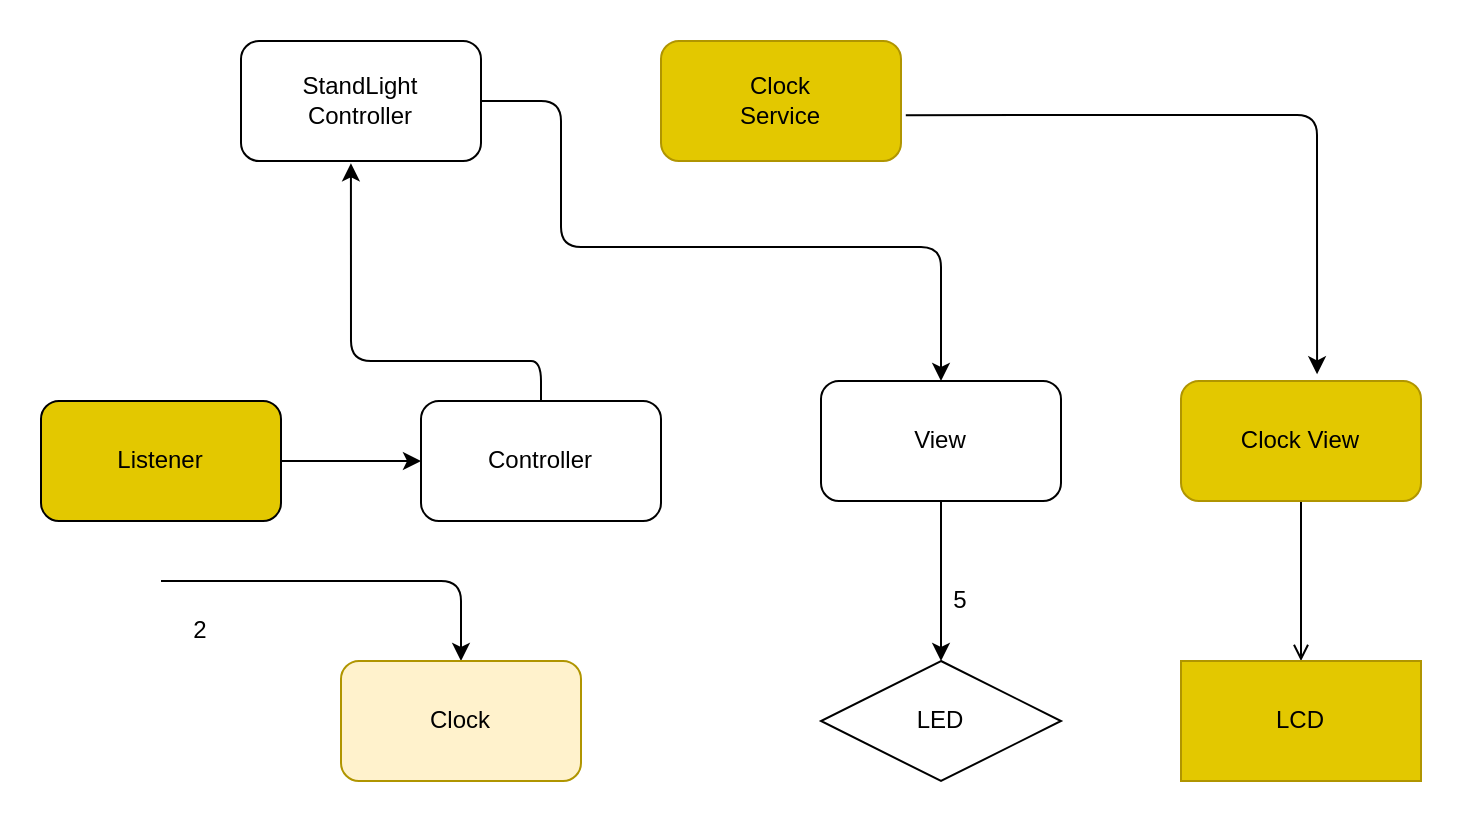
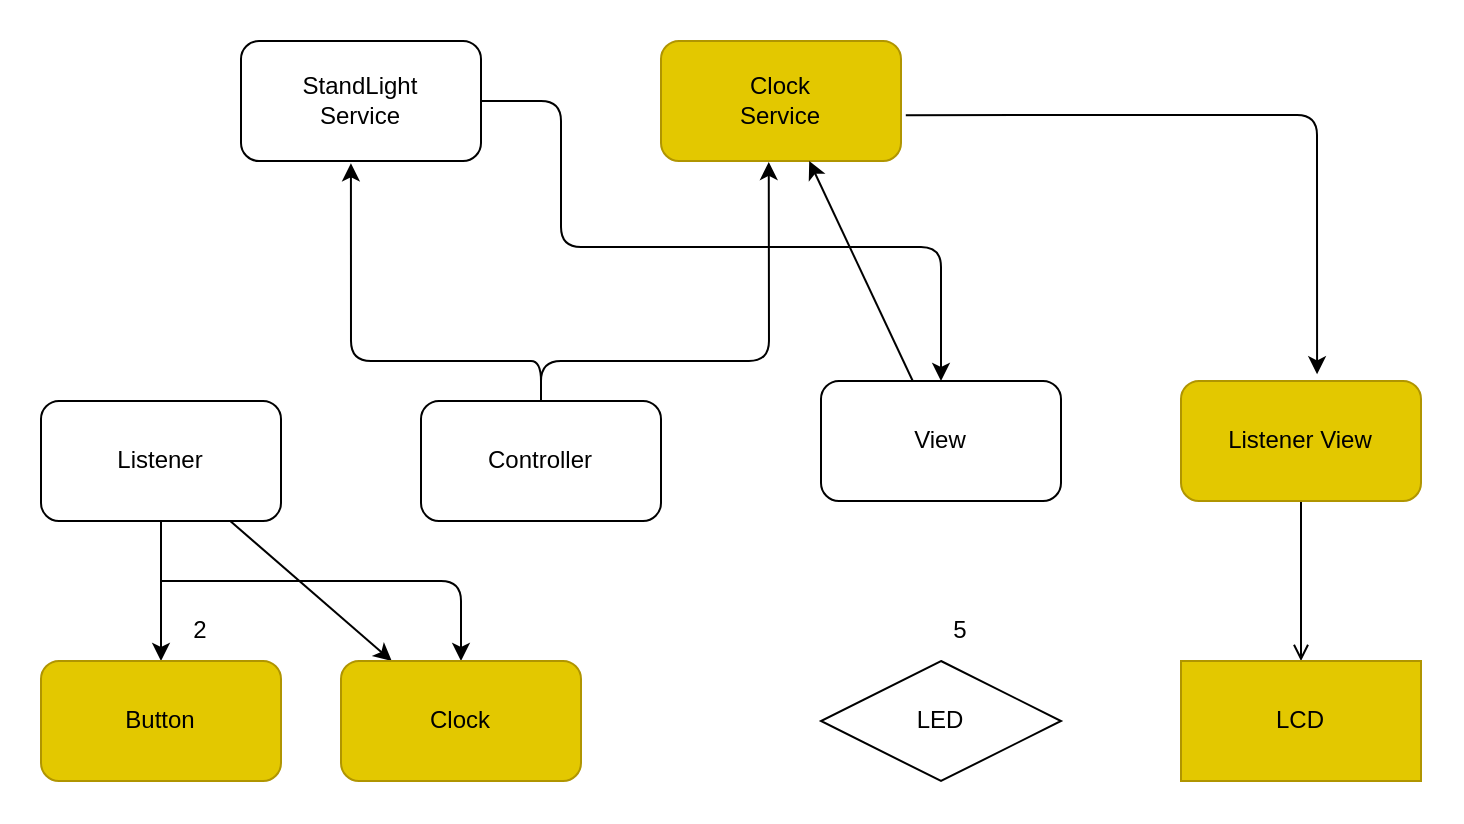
  <mxCell id="0" />
  <mxCell id="1" parent="0" />
  <mxCell id="2" style="edgeStyle=none;html=1;entryX=0.567;entryY=-0.056;entryDx=0;entryDy=0;entryPerimeter=0;exitX=1.02;exitY=0.618;exitDx=0;exitDy=0;exitPerimeter=0;" parent="1" source="3" target="17" edge="1"><mxGeometry relative="1" as="geometry"><Array as="points"><mxPoint x="658" y="57" /></Array></mxGeometry></mxCell>
  <mxCell id="3" value="Clock&lt;br&gt;Service" style="rounded=1;whiteSpace=wrap;html=1;fillColor=#e3c800;fontColor=#000000;strokeColor=#B09500;" parent="1" vertex="1"><mxGeometry x="330" y="20" width="120" height="60" as="geometry" /></mxCell>
  <mxCell id="4" style="edgeStyle=none;html=1;entryX=0.5;entryY=0;entryDx=0;entryDy=0;exitX=1;exitY=0.5;exitDx=0;exitDy=0;" parent="1" source="5" target="7" edge="1"><mxGeometry relative="1" as="geometry"><Array as="points"><mxPoint x="280" y="50" /><mxPoint x="280" y="123" /><mxPoint x="470" y="123" /></Array><mxPoint x="241" y="90" as="sourcePoint" /></mxGeometry></mxCell>
- <mxCell id="5" value="StandLight&lt;br&gt;Controller" style="rounded=1;whiteSpace=wrap;html=1;" parent="1" vertex="1"><mxGeometry x="120" y="20" width="120" height="60" as="geometry" /></mxCell>
- <mxCell id="6" style="edgeStyle=none;html=1;entryX=0.5;entryY=0;entryDx=0;entryDy=0;" parent="1" source="7" target="19" edge="1"><mxGeometry relative="1" as="geometry" /></mxCell>
+ <mxCell id="5" value="StandLight&lt;br&gt;Service" style="rounded=1;whiteSpace=wrap;html=1;" parent="1" vertex="1"><mxGeometry x="120" y="20" width="120" height="60" as="geometry" /></mxCell>
+ <mxCell id="6" style="edgeStyle=none;html=1;" parent="1" source="7" target="3" edge="1"><mxGeometry relative="1" as="geometry" /></mxCell>
  <mxCell id="7" value="View" style="rounded=1;whiteSpace=wrap;html=1;" parent="1" vertex="1"><mxGeometry x="410" y="190" width="120" height="60" as="geometry" /></mxCell>
- <mxCell id="8" style="edgeStyle=none;html=1;" parent="1" source="11" target="15" edge="1"><mxGeometry relative="1" as="geometry" /></mxCell>
+ <mxCell id="8" style="edgeStyle=none;html=1;" parent="1" source="11" target="22" edge="1"><mxGeometry relative="1" as="geometry" /></mxCell>
+ <mxCell id="9" style="edgeStyle=none;html=1;" parent="1" source="11" target="12" edge="1"><mxGeometry relative="1" as="geometry"><Array as="points"><mxPoint x="80" y="300" /></Array></mxGeometry></mxCell>
  <mxCell id="10" style="edgeStyle=none;html=1;entryX=0.5;entryY=0;entryDx=0;entryDy=0;" parent="1" target="22" edge="1"><mxGeometry relative="1" as="geometry"><mxPoint x="80" y="290" as="sourcePoint" /><Array as="points"><mxPoint x="230" y="290" /></Array></mxGeometry></mxCell>
- <mxCell id="11" value="Listener" style="rounded=1;whiteSpace=wrap;html=1;fillColor=#e3c800;" parent="1" vertex="1"><mxGeometry x="20" y="200" width="120" height="60" as="geometry" /></mxCell>
+ <mxCell id="11" value="Listener" style="rounded=1;whiteSpace=wrap;html=1;" parent="1" vertex="1"><mxGeometry x="20" y="200" width="120" height="60" as="geometry" /></mxCell>
+ <mxCell id="12" value="Button" style="rounded=1;whiteSpace=wrap;html=1;fillColor=#e3c800;fontColor=#000000;strokeColor=#B09500;" parent="1" vertex="1"><mxGeometry x="20" y="330" width="120" height="60" as="geometry" /></mxCell>
  <mxCell id="13" style="edgeStyle=none;html=1;entryX=0.458;entryY=1.019;entryDx=0;entryDy=0;entryPerimeter=0;exitX=0.5;exitY=0;exitDx=0;exitDy=0;" parent="1" source="15" target="5" edge="1"><mxGeometry relative="1" as="geometry"><mxPoint x="270" y="160" as="targetPoint" /><Array as="points"><mxPoint x="270" y="180" /><mxPoint x="260" y="180" /><mxPoint x="175" y="180" /></Array></mxGeometry></mxCell>
+ <mxCell id="14" style="edgeStyle=none;html=1;entryX=0.449;entryY=1.008;entryDx=0;entryDy=0;entryPerimeter=0;exitX=0.5;exitY=0;exitDx=0;exitDy=0;" parent="1" source="15" target="3" edge="1"><mxGeometry relative="1" as="geometry"><Array as="points"><mxPoint x="270" y="180" /><mxPoint x="384" y="180" /></Array></mxGeometry></mxCell>
  <mxCell id="15" value="Controller" style="rounded=1;whiteSpace=wrap;html=1;" parent="1" vertex="1"><mxGeometry x="210" y="200" width="120" height="60" as="geometry" /></mxCell>
  <mxCell id="16" style="edgeStyle=none;html=1;entryX=0.5;entryY=0;entryDx=0;entryDy=0;endArrow=open;" parent="1" source="17" target="18" edge="1"><mxGeometry relative="1" as="geometry" /></mxCell>
- <mxCell id="17" value="Clock View" style="rounded=1;whiteSpace=wrap;html=1;fillColor=#e3c800;fontColor=#000000;strokeColor=#B09500;" parent="1" vertex="1"><mxGeometry x="590" y="190" width="120" height="60" as="geometry" /></mxCell>
+ <mxCell id="17" value="Listener View" style="rounded=1;whiteSpace=wrap;html=1;fillColor=#e3c800;fontColor=#000000;strokeColor=#B09500;" parent="1" vertex="1"><mxGeometry x="590" y="190" width="120" height="60" as="geometry" /></mxCell>
  <mxCell id="18" value="LCD" style="whiteSpace=wrap;html=1;fillColor=#e3c800;fontColor=#000000;strokeColor=#B09500;rounded=0;" parent="1" vertex="1"><mxGeometry x="590" y="330" width="120" height="60" as="geometry" /></mxCell>
  <mxCell id="19" value="LED" style="rhombus;whiteSpace=wrap;html=1;" parent="1" vertex="1"><mxGeometry x="410" y="330" width="120" height="60" as="geometry" /></mxCell>
  <mxCell id="20" value="2&lt;br&gt;" style="text;html=1;strokeColor=none;fillColor=none;align=center;verticalAlign=middle;whiteSpace=wrap;rounded=1;" parent="1" vertex="1"><mxGeometry x="70" y="300" width="60" height="30" as="geometry" /></mxCell>
- <mxCell id="21" value="5" style="text;html=1;strokeColor=none;fillColor=none;align=center;verticalAlign=middle;whiteSpace=wrap;rounded=1;" parent="1" vertex="1"><mxGeometry x="450" y="285" width="60" height="30" as="geometry" /></mxCell>
- <mxCell id="22" value="Clock" style="rounded=1;whiteSpace=wrap;html=1;fillColor=#fff2cc;fontColor=#000000;strokeColor=#B09500;" parent="1" vertex="1"><mxGeometry x="170" y="330" width="120" height="60" as="geometry" /></mxCell>
+ <mxCell id="21" value="5" style="text;html=1;strokeColor=none;fillColor=none;align=center;verticalAlign=middle;whiteSpace=wrap;rounded=1;" parent="1" vertex="1"><mxGeometry x="450" y="300" width="60" height="30" as="geometry" /></mxCell>
+ <mxCell id="22" value="Clock" style="rounded=1;whiteSpace=wrap;html=1;fillColor=#e3c800;fontColor=#000000;strokeColor=#B09500;" parent="1" vertex="1"><mxGeometry x="170" y="330" width="120" height="60" as="geometry" /></mxCell>
